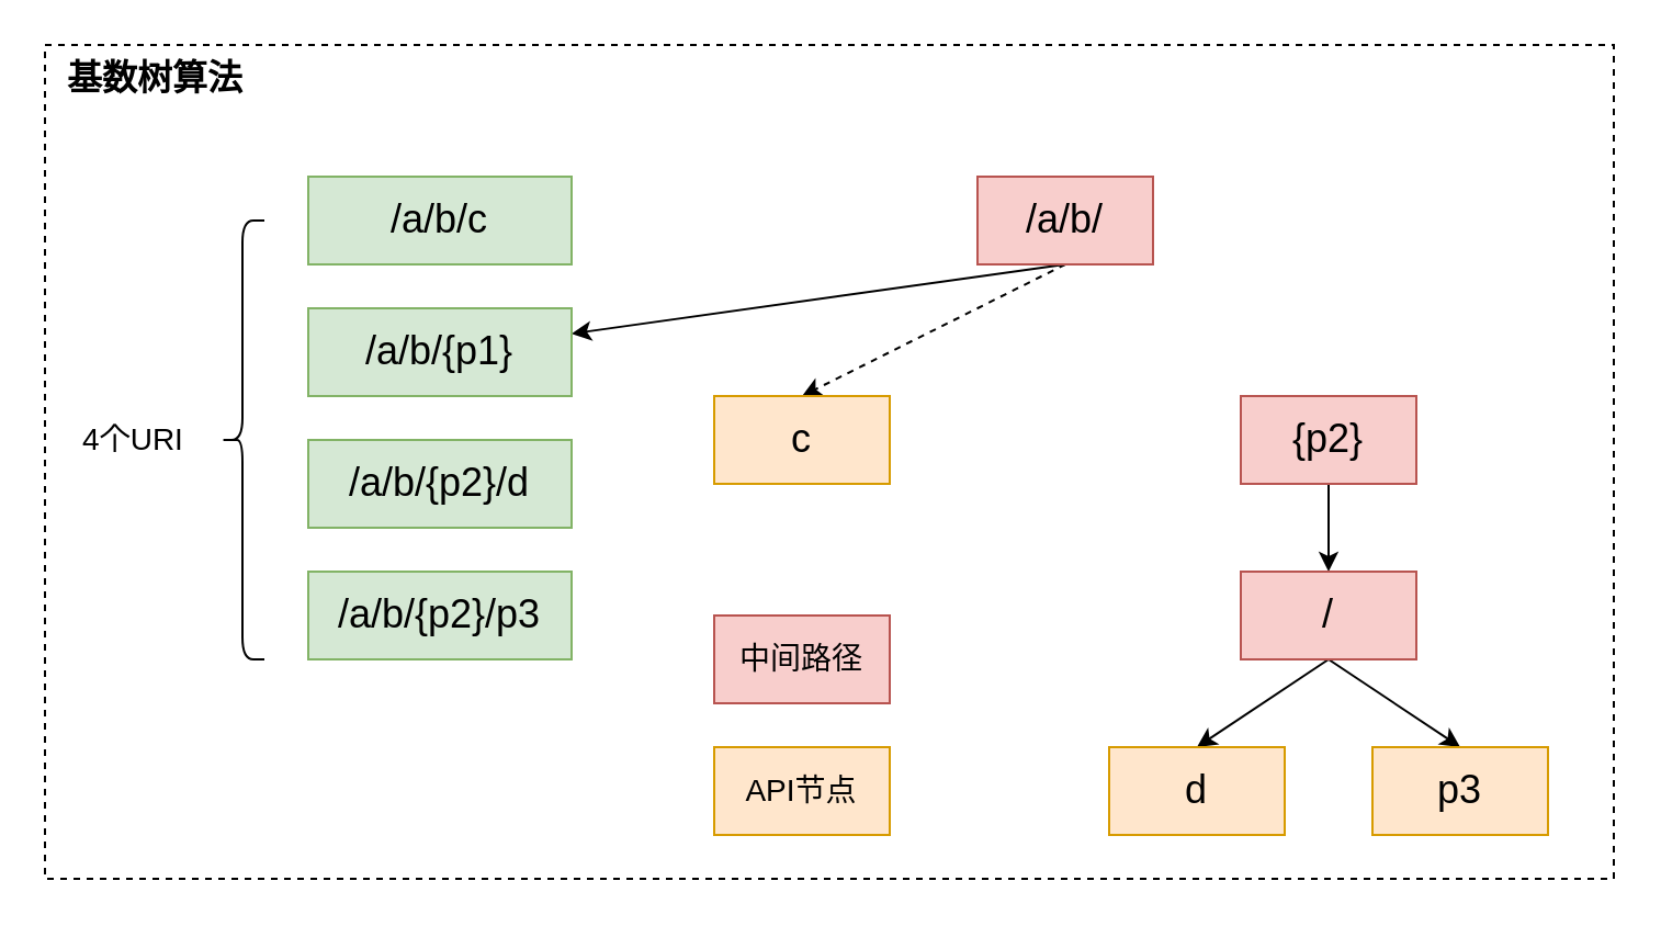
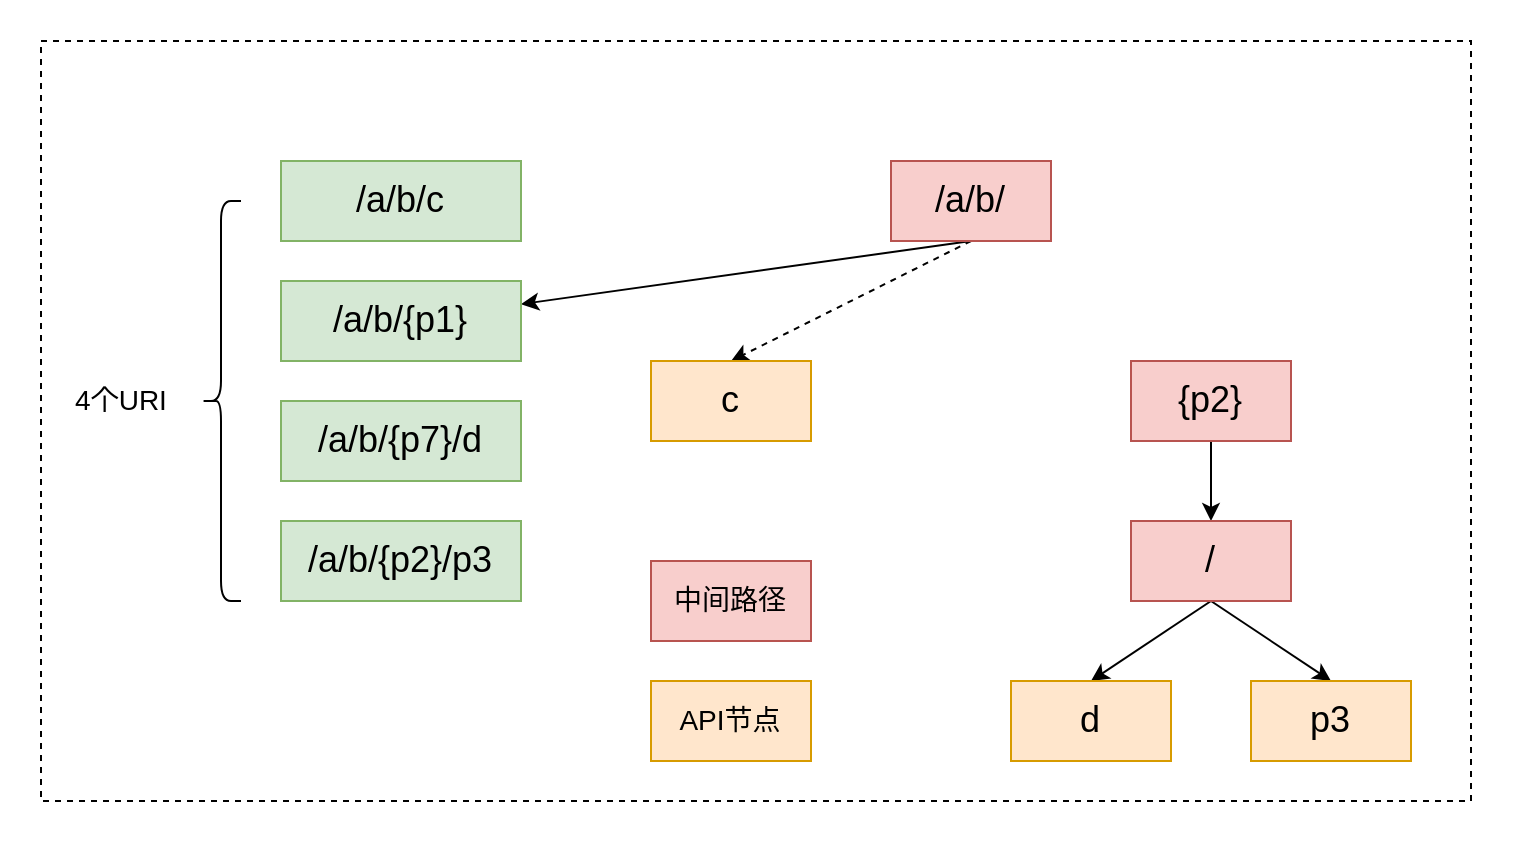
  <mxCell id="0" />
  <mxCell id="1" parent="0" />
  <mxCell id="2" value="" style="rounded=0;whiteSpace=wrap;html=1;dashed=1;" vertex="1" parent="1"><mxGeometry x="20" y="20" width="715" height="380" as="geometry" /></mxCell>
  <mxCell id="3" style="rounded=0;orthogonalLoop=1;jettySize=auto;html=1;exitX=0.5;exitY=1;exitDx=0;exitDy=0;entryX=0.5;entryY=0;entryDx=0;entryDy=0;dashed=1;" edge="1" parent="1" source="5" target="6"><mxGeometry relative="1" as="geometry" /></mxCell>
  <mxCell id="4" style="rounded=0;orthogonalLoop=1;jettySize=auto;html=1;exitX=0.5;exitY=1;exitDx=0;exitDy=0;" edge="1" parent="1" source="5" target="15"><mxGeometry relative="1" as="geometry" /></mxCell>
  <mxCell id="5" value="&lt;font style=&quot;font-size: 18px;&quot;&gt;/a/b/&lt;/font&gt;" style="rounded=0;whiteSpace=wrap;html=1;fillColor=#f8cecc;strokeColor=#b85450;" vertex="1" parent="1"><mxGeometry x="445" y="80" width="80" height="40" as="geometry" /></mxCell>
  <mxCell id="6" value="&lt;font style=&quot;font-size: 18px;&quot;&gt;c&lt;/font&gt;" style="rounded=0;whiteSpace=wrap;html=1;fillColor=#ffe6cc;strokeColor=#d79b00;" vertex="1" parent="1"><mxGeometry x="325" y="180" width="80" height="40" as="geometry" /></mxCell>
  <mxCell id="7" style="edgeStyle=orthogonalEdgeStyle;rounded=0;orthogonalLoop=1;jettySize=auto;html=1;exitX=0.5;exitY=1;exitDx=0;exitDy=0;entryX=0.5;entryY=0;entryDx=0;entryDy=0;" edge="1" parent="1" source="8" target="11"><mxGeometry relative="1" as="geometry" /></mxCell>
  <mxCell id="8" value="&lt;font style=&quot;font-size: 18px;&quot;&gt;{p2}&lt;/font&gt;" style="rounded=0;whiteSpace=wrap;html=1;fillColor=#f8cecc;strokeColor=#b85450;" vertex="1" parent="1"><mxGeometry x="565" y="180" width="80" height="40" as="geometry" /></mxCell>
  <mxCell id="9" style="rounded=0;orthogonalLoop=1;jettySize=auto;html=1;exitX=0.5;exitY=1;exitDx=0;exitDy=0;entryX=0.5;entryY=0;entryDx=0;entryDy=0;" edge="1" parent="1" source="11" target="13"><mxGeometry relative="1" as="geometry" /></mxCell>
  <mxCell id="10" style="rounded=0;orthogonalLoop=1;jettySize=auto;html=1;exitX=0.5;exitY=1;exitDx=0;exitDy=0;entryX=0.5;entryY=0;entryDx=0;entryDy=0;" edge="1" parent="1" source="11" target="12"><mxGeometry relative="1" as="geometry" /></mxCell>
  <mxCell id="11" value="&lt;font style=&quot;font-size: 18px;&quot;&gt;/&lt;/font&gt;" style="rounded=0;whiteSpace=wrap;html=1;fillColor=#f8cecc;strokeColor=#b85450;" vertex="1" parent="1"><mxGeometry x="565" y="260" width="80" height="40" as="geometry" /></mxCell>
  <mxCell id="12" value="&lt;font style=&quot;font-size: 18px;&quot;&gt;d&lt;/font&gt;" style="rounded=0;whiteSpace=wrap;html=1;fillColor=#ffe6cc;strokeColor=#d79b00;" vertex="1" parent="1"><mxGeometry x="505" y="340" width="80" height="40" as="geometry" /></mxCell>
  <mxCell id="13" value="&lt;font style=&quot;font-size: 18px;&quot;&gt;p3&lt;/font&gt;" style="rounded=0;whiteSpace=wrap;html=1;fillColor=#ffe6cc;strokeColor=#d79b00;" vertex="1" parent="1"><mxGeometry x="625" y="340" width="80" height="40" as="geometry" /></mxCell>
  <mxCell id="14" value="&lt;font style=&quot;font-size: 18px;&quot;&gt;/a/b/c&lt;/font&gt;" style="rounded=0;whiteSpace=wrap;html=1;fillColor=#d5e8d4;strokeColor=#82b366;" vertex="1" parent="1"><mxGeometry x="140" y="80" width="120" height="40" as="geometry" /></mxCell>
  <mxCell id="15" value="&lt;font style=&quot;font-size: 18px;&quot;&gt;/a/b/{p1}&lt;/font&gt;" style="rounded=0;whiteSpace=wrap;html=1;fillColor=#d5e8d4;strokeColor=#82b366;" vertex="1" parent="1"><mxGeometry x="140" y="140" width="120" height="40" as="geometry" /></mxCell>
- <mxCell id="16" value="&lt;font style=&quot;font-size: 18px;&quot;&gt;/a/b/{p2}/d&lt;/font&gt;" style="rounded=0;whiteSpace=wrap;html=1;fillColor=#d5e8d4;strokeColor=#82b366;" vertex="1" parent="1"><mxGeometry x="140" y="200" width="120" height="40" as="geometry" /></mxCell>
+ <mxCell id="16" value="&lt;font style=&quot;font-size: 18px;&quot;&gt;/a/b/{p7}/d&lt;/font&gt;" style="rounded=0;whiteSpace=wrap;html=1;fillColor=#d5e8d4;strokeColor=#82b366;" vertex="1" parent="1"><mxGeometry x="140" y="200" width="120" height="40" as="geometry" /></mxCell>
  <mxCell id="17" value="&lt;font style=&quot;font-size: 18px;&quot;&gt;/a/b/{p2}/p3&lt;/font&gt;" style="rounded=0;whiteSpace=wrap;html=1;fillColor=#d5e8d4;strokeColor=#82b366;" vertex="1" parent="1"><mxGeometry x="140" y="260" width="120" height="40" as="geometry" /></mxCell>
  <mxCell id="18" value="&lt;font style=&quot;font-size: 14px;&quot;&gt;中间路径&lt;/font&gt;" style="rounded=0;whiteSpace=wrap;html=1;fillColor=#f8cecc;strokeColor=#b85450;" vertex="1" parent="1"><mxGeometry x="325" y="280" width="80" height="40" as="geometry" /></mxCell>
  <mxCell id="19" value="&lt;font style=&quot;font-size: 14px;&quot;&gt;API节点&lt;/font&gt;" style="rounded=0;whiteSpace=wrap;html=1;fillColor=#ffe6cc;strokeColor=#d79b00;" vertex="1" parent="1"><mxGeometry x="325" y="340" width="80" height="40" as="geometry" /></mxCell>
  <mxCell id="20" value="" style="shape=curlyBracket;whiteSpace=wrap;html=1;rounded=1;labelPosition=left;verticalLabelPosition=middle;align=right;verticalAlign=middle;" vertex="1" parent="1"><mxGeometry x="100" y="100" width="20" height="200" as="geometry" /></mxCell>
  <mxCell id="21" value="&lt;font style=&quot;font-size: 14px;&quot;&gt;4个URI&lt;/font&gt;" style="text;html=1;align=center;verticalAlign=middle;resizable=0;points=[];autosize=1;strokeColor=none;fillColor=none;" vertex="1" parent="1"><mxGeometry x="25" y="185" width="70" height="30" as="geometry" /></mxCell>
- <mxCell id="22" value="&lt;b&gt;&lt;font style=&quot;font-size: 16px;&quot;&gt;基数树算法&lt;/font&gt;&lt;/b&gt;" style="text;html=1;align=center;verticalAlign=middle;resizable=0;points=[];autosize=1;strokeColor=none;fillColor=none;" vertex="1" parent="1"><mxGeometry x="20" y="20" width="100" height="30" as="geometry" /></mxCell>
